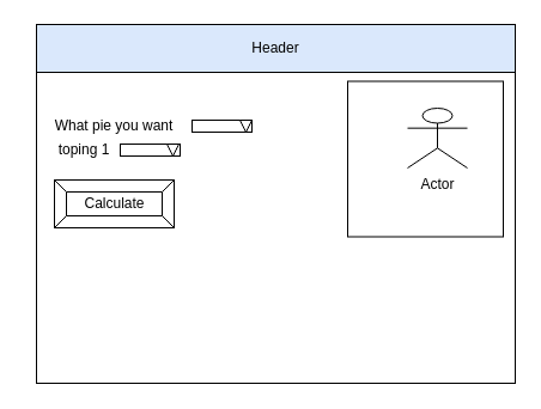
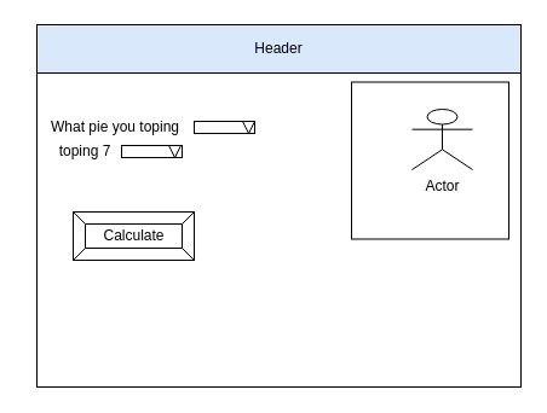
  <mxCell id="0" />
  <mxCell id="1" parent="0" />
  <mxCell id="2" value="" style="rounded=0;whiteSpace=wrap;html=1;" parent="1" vertex="1"><mxGeometry x="30" y="20" width="400" height="300" as="geometry" /></mxCell>
  <mxCell id="3" value="Header" style="rounded=0;whiteSpace=wrap;html=1;fillColor=#dae8fc;" parent="1" vertex="1"><mxGeometry x="30" y="20" width="400" height="40" as="geometry" /></mxCell>
- <mxCell id="4" value="Calculate" style="labelPosition=center;verticalLabelPosition=middle;align=center;html=1;shape=mxgraph.basic.button;dx=10;" parent="1" vertex="1"><mxGeometry x="45" y="150" width="100" height="40" as="geometry" /></mxCell>
- <mxCell id="5" value="What pie you want" style="text;html=1;strokeColor=none;fillColor=none;align=center;verticalAlign=middle;whiteSpace=wrap;rounded=0;" parent="1" vertex="1"><mxGeometry x="20" y="90" width="150" height="30" as="geometry" /></mxCell>
- <mxCell id="6" value="toping 1" style="text;html=1;strokeColor=none;fillColor=none;align=center;verticalAlign=middle;whiteSpace=wrap;rounded=0;" parent="1" vertex="1"><mxGeometry x="40" y="110" width="60" height="30" as="geometry" /></mxCell>
+ <mxCell id="4" value="Calculate" style="labelPosition=center;verticalLabelPosition=middle;align=center;html=1;shape=mxgraph.basic.button;dx=10;" parent="1" vertex="1"><mxGeometry x="60" y="175" width="100" height="40" as="geometry" /></mxCell>
+ <mxCell id="5" value="What pie you toping" style="text;html=1;strokeColor=none;fillColor=none;align=center;verticalAlign=middle;whiteSpace=wrap;rounded=0;" parent="1" vertex="1"><mxGeometry x="20" y="90" width="150" height="30" as="geometry" /></mxCell>
+ <mxCell id="6" value="toping 7" style="text;html=1;strokeColor=none;fillColor=none;align=center;verticalAlign=middle;whiteSpace=wrap;rounded=0;" parent="1" vertex="1"><mxGeometry x="40" y="110" width="60" height="30" as="geometry" /></mxCell>
  <mxCell id="7" value="" style="rounded=0;whiteSpace=wrap;html=1;" parent="1" vertex="1"><mxGeometry x="160" y="100" width="50" height="10" as="geometry" /></mxCell>
  <mxCell id="8" value="" style="rounded=0;whiteSpace=wrap;html=1;" parent="1" vertex="1"><mxGeometry x="100" y="120" width="50" height="10" as="geometry" /></mxCell>
  <mxCell id="9" value="" style="triangle;whiteSpace=wrap;html=1;rotation=90;" parent="1" vertex="1"><mxGeometry x="200" y="100" width="10" height="10" as="geometry" /></mxCell>
  <mxCell id="10" value="" style="triangle;whiteSpace=wrap;html=1;rotation=90;" parent="1" vertex="1"><mxGeometry x="139" y="120" width="10" height="10" as="geometry" /></mxCell>
  <mxCell id="11" value="" style="whiteSpace=wrap;html=1;aspect=fixed;" parent="1" vertex="1"><mxGeometry x="290" y="67.5" width="130" height="130" as="geometry" /></mxCell>
  <mxCell id="12" value="Actor" style="shape=umlActor;verticalLabelPosition=bottom;verticalAlign=top;html=1;outlineConnect=0;" parent="1" vertex="1"><mxGeometry x="340" y="90" width="50" height="50" as="geometry" /></mxCell>
